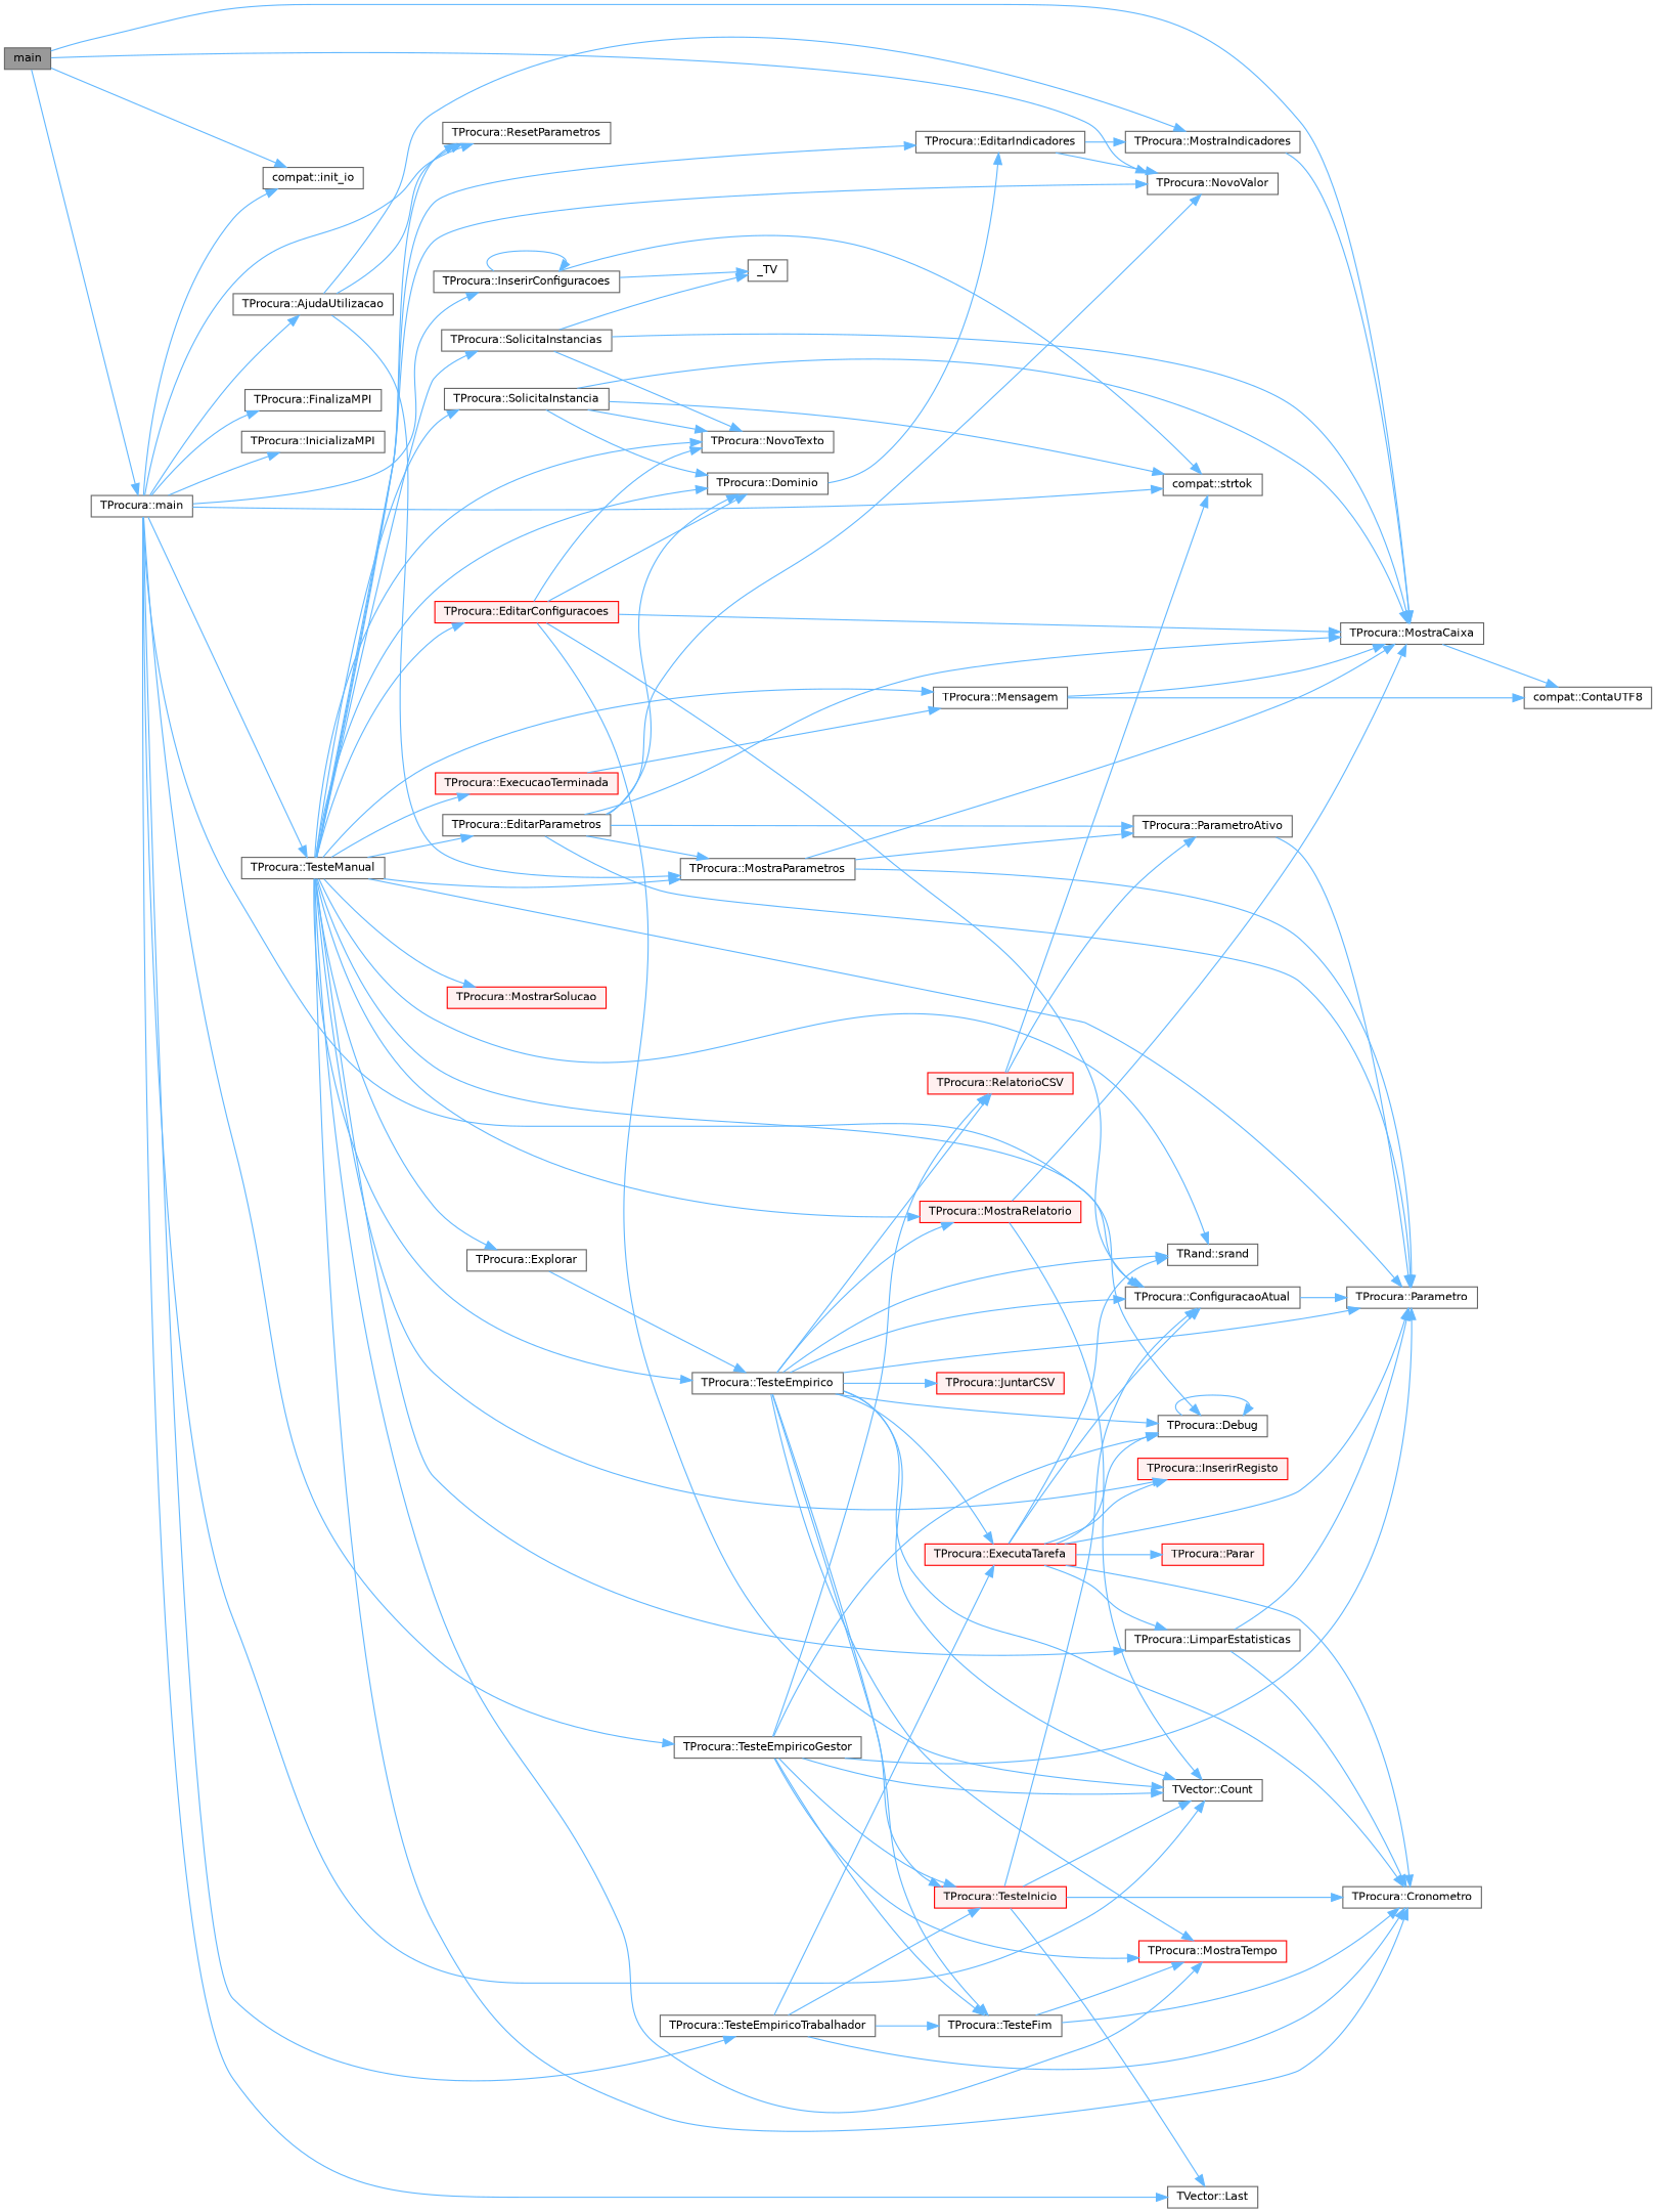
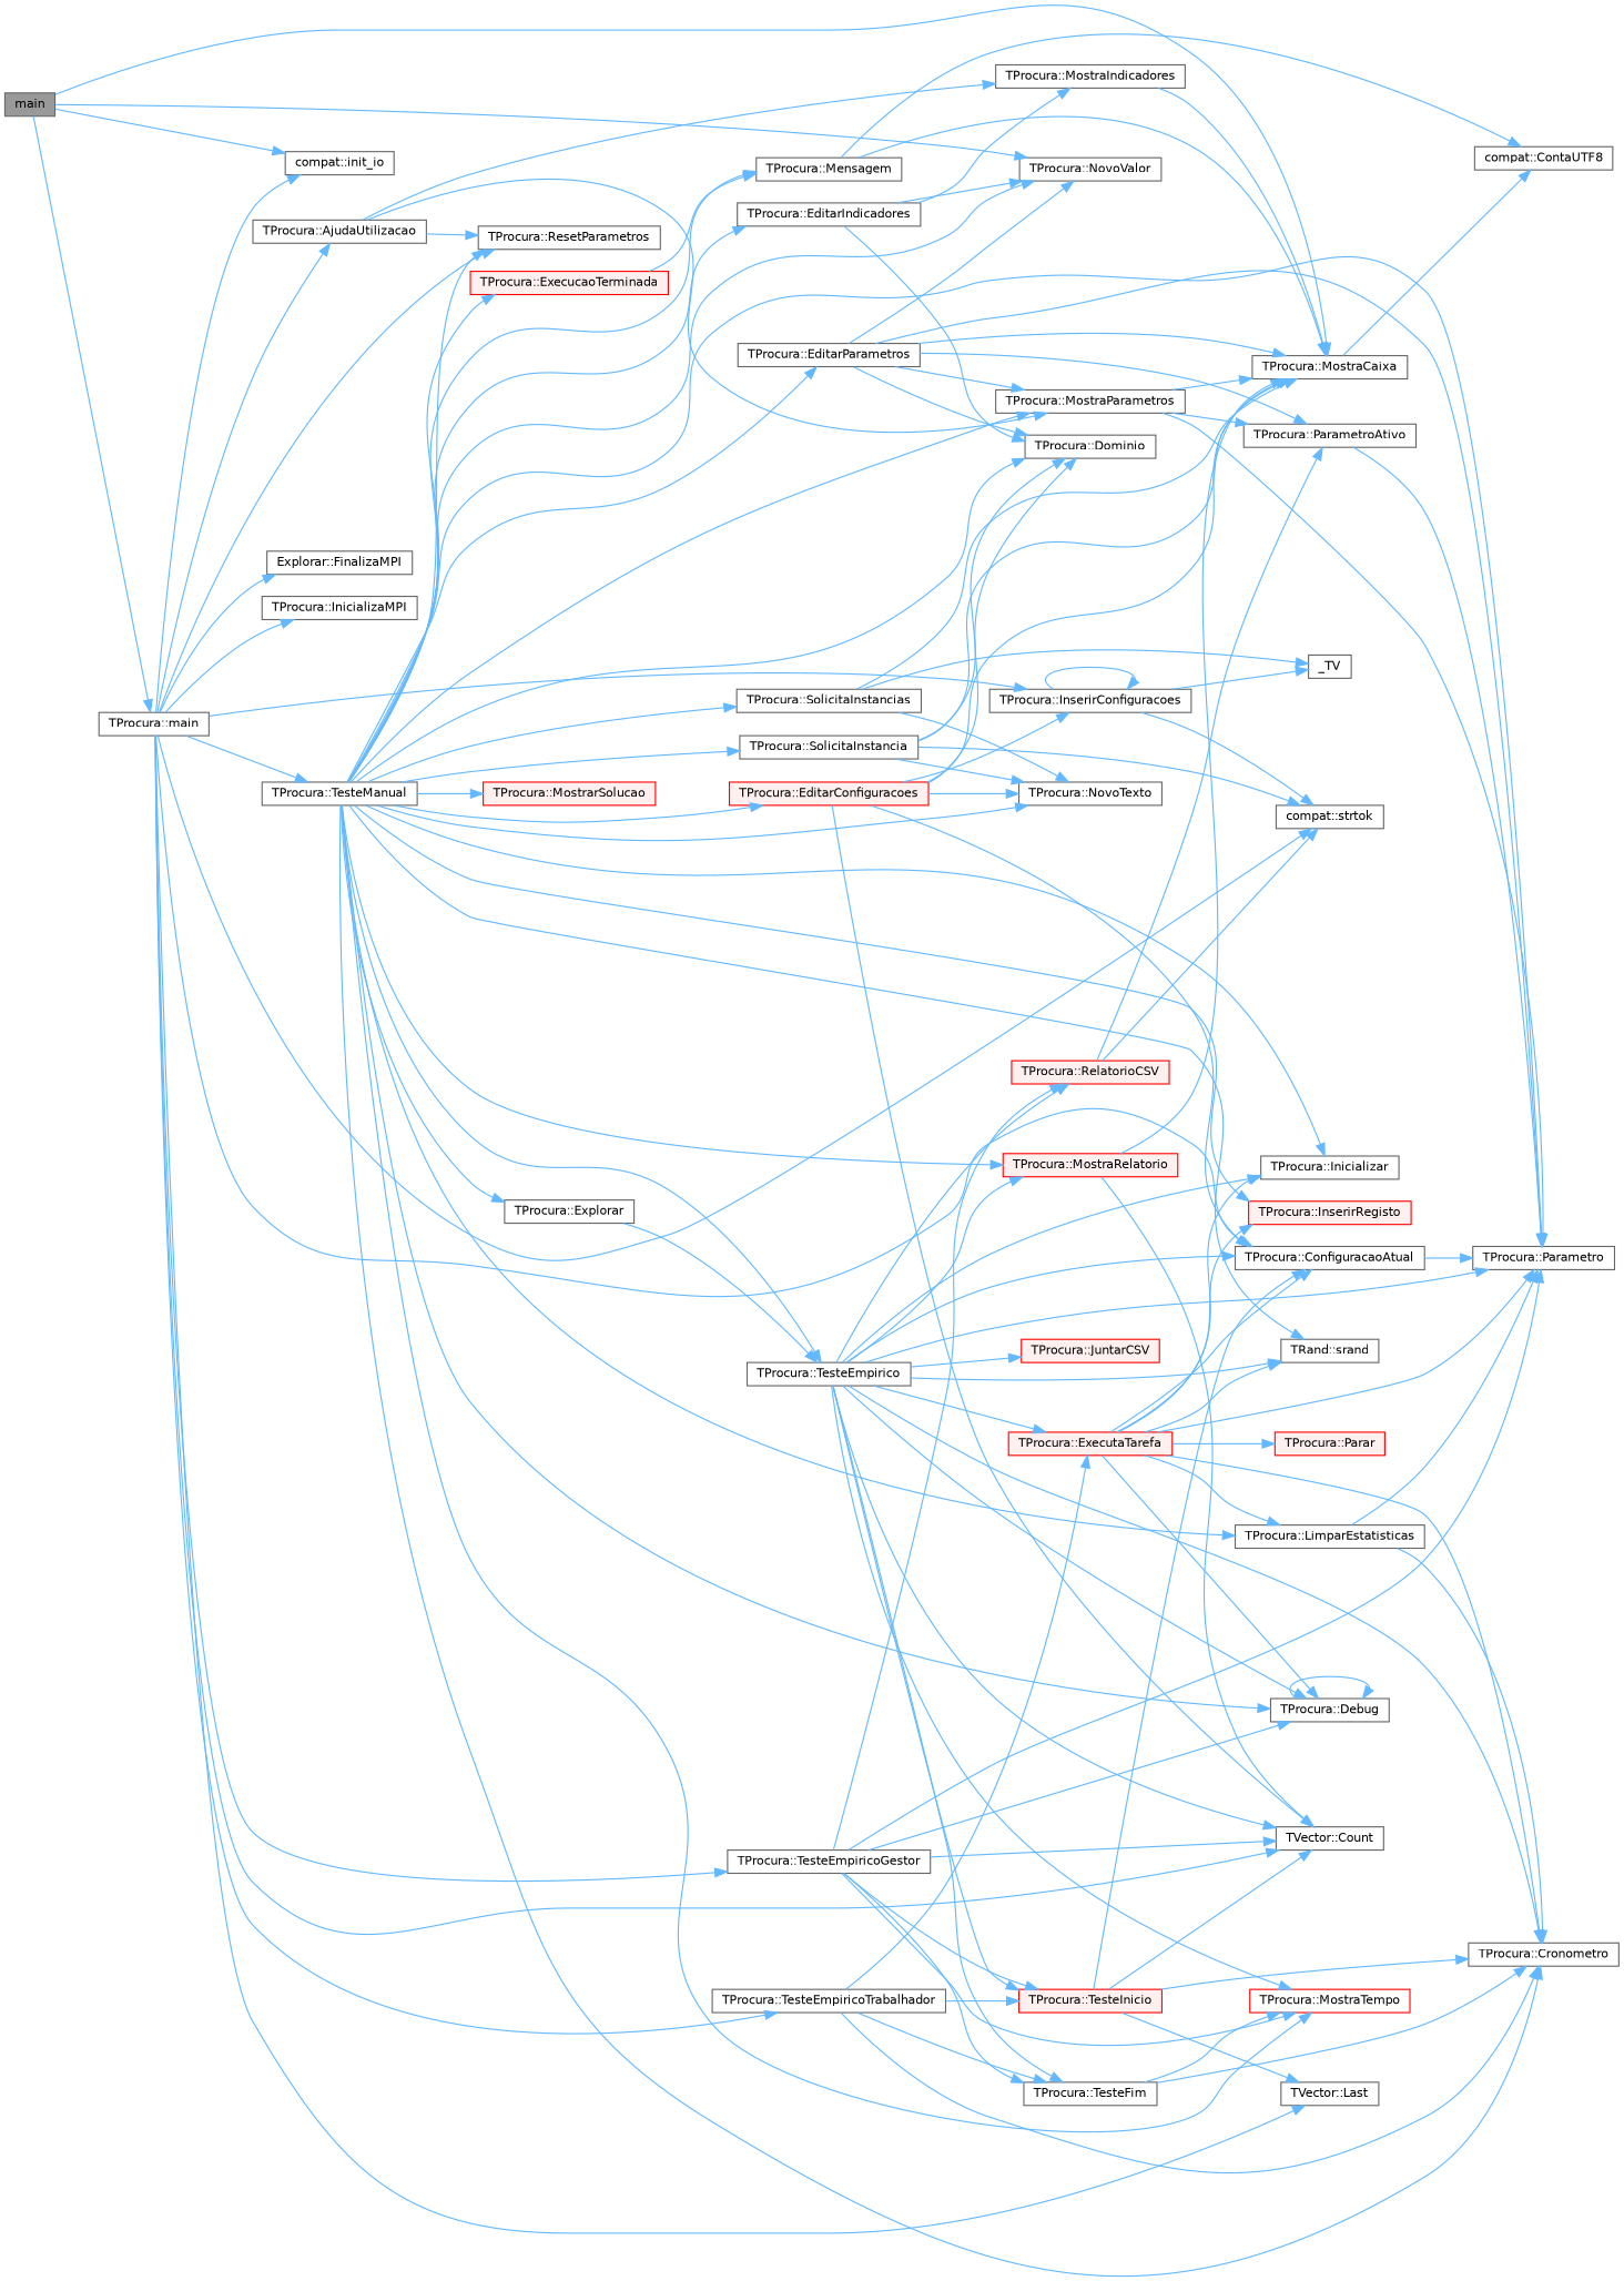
  digraph {
    rankdir=LR
    node [color=grey40 fillcolor=white fontname=Helvetica fontsize=10 shape=box style=filled]
    edge [color=steelblue1 fontname=Helvetica fontsize=10 labelfontname=Helvetica labelfontsize=10 style=solid]
    n1 [color=gray40 fillcolor=grey60 fontcolor=black height=0.2 label=main width=0.4]
    n2 [height=0.2 label="compat::init_io" width=0.4]
    n3 [height=0.2 label="TProcura::main" width=0.4]
    n4 [height=0.2 label="TProcura::MostraCaixa" width=0.4]
    n5 [height=0.2 label="TProcura::NovoValor" width=0.4]
    n6 [height=0.2 label="TProcura::AjudaUtilizacao" width=0.4]
    n7 [height=0.2 label="TProcura::ResetParametros" width=0.4]
    n8 [height=0.2 label="TProcura::ConfiguracaoAtual" width=0.4]
    n9 [height=0.2 label="TVector::Count" width=0.4]
-   n10 [height=0.2 label="TProcura::FinalizaMPI" width=0.4]
+   n10 [height=0.2 label="Explorar::FinalizaMPI" width=0.4]
    n11 [height=0.2 label="TProcura::InicializaMPI" width=0.4]
    n12 [height=0.2 label="TProcura::InserirConfiguracoes" width=0.4]
    n13 [height=0.2 label="compat::strtok" width=0.4]
    n14 [height=0.2 label="TVector::Last" width=0.4]
    n15 [height=0.2 label="TProcura::TesteEmpiricoGestor" width=0.4]
    n16 [height=0.2 label="TProcura::TesteEmpiricoTrabalhador" width=0.4]
    n17 [height=0.2 label="TProcura::TesteManual" width=0.4]
    n18 [height=0.2 label="compat::ContaUTF8" width=0.4]
    n19 [height=0.2 label="TProcura::MostraIndicadores" width=0.4]
    n20 [height=0.2 label="TProcura::MostraParametros" width=0.4]
    n21 [height=0.2 label="TProcura::Parametro" width=0.4]
    n22 [height=0.2 label=_TV width=0.4]
    n23 [height=0.2 label="TProcura::TesteEmpirico" width=0.4]
    n24 [height=0.2 label="TProcura::Cronometro" width=0.4]
    n25 [height=0.2 label="TProcura::Debug" width=0.4]
    n26 [color=red fillcolor="#FFF0F0" height=0.2 label="TProcura::ExecutaTarefa" width=0.4]
+   n27 [height=0.2 label="TProcura::Inicializar" width=0.4]
    n28 [height=0.2 label="TRand::srand" width=0.4]
    n29 [color=red fillcolor="#FFF0F0" height=0.2 label="TProcura::JuntarCSV" width=0.4]
    n30 [color=red fillcolor="#FFF0F0" height=0.2 label="TProcura::MostraRelatorio" width=0.4]
    n31 [color=red height=0.2 label="TProcura::MostraTempo" width=0.4]
    n32 [color=red fillcolor="#FFF0F0" height=0.2 label="TProcura::RelatorioCSV" width=0.4]
    n33 [height=0.2 label="TProcura::TesteFim" width=0.4]
    n34 [color=red fillcolor="#FFF0F0" height=0.2 label="TProcura::TesteInicio" width=0.4]
    n35 [color=red fillcolor="#FFF0F0" height=0.2 label="TProcura::InserirRegisto" width=0.4]
    n36 [height=0.2 label="TProcura::LimparEstatisticas" width=0.4]
    n37 [height=0.2 label="TProcura::Dominio" width=0.4]
    n38 [color=red fillcolor="#FFF0F0" height=0.2 label="TProcura::EditarConfiguracoes" width=0.4]
    n39 [height=0.2 label="TProcura::NovoTexto" width=0.4]
    n40 [height=0.2 label="TProcura::EditarIndicadores" width=0.4]
    n41 [height=0.2 label="TProcura::EditarParametros" width=0.4]
    n42 [color=red fillcolor="#FFF0F0" height=0.2 label="TProcura::ExecucaoTerminada" width=0.4]
    n43 [height=0.2 label="TProcura::Mensagem" width=0.4]
    n44 [height=0.2 label="TProcura::Explorar" width=0.4]
    n45 [color=red fillcolor="#FFF0F0" height=0.2 label="TProcura::MostrarSolucao" width=0.4]
    n46 [height=0.2 label="TProcura::SolicitaInstancia" width=0.4]
    n47 [height=0.2 label="TProcura::SolicitaInstancias" width=0.4]
    n48 [height=0.2 label="TProcura::ParametroAtivo" width=0.4]
    n49 [color=red fillcolor="#FFF0F0" height=0.2 label="TProcura::Parar" width=0.4]
    n1 -> n2
    n1 -> n3
    n1 -> n4
    n1 -> n5
    n3 -> n2
    n3 -> n6
    n3 -> n7
    n3 -> n8
    n3 -> n9
    n3 -> n10
    n3 -> n11
    n3 -> n12
    n3 -> n13
    n3 -> n14
    n3 -> n15
    n3 -> n16
    n3 -> n17
    n4 -> n18
    n6 -> n7
    n6 -> n19
    n6 -> n20
    n8 -> n21
    n12 -> n12
    n12 -> n13
    n12 -> n22
    n15 -> n9
    n15 -> n21
    n15 -> n25
    n15 -> n31
    n15 -> n32
    n15 -> n33
    n15 -> n34
    n16 -> n24
    n16 -> n26
    n16 -> n33
    n16 -> n34
    n17 -> n5
    n17 -> n7
    n17 -> n20
    n17 -> n21
    n17 -> n23
    n17 -> n24
    n17 -> n25
+   n17 -> n27
    n17 -> n28
    n17 -> n30
    n17 -> n31
    n17 -> n35
    n17 -> n36
    n17 -> n37
    n17 -> n38
    n17 -> n39
    n17 -> n40
    n17 -> n41
    n17 -> n42
    n17 -> n43
    n17 -> n44
    n17 -> n45
    n17 -> n46
    n17 -> n47
    n19 -> n4
    n20 -> n4
    n20 -> n21
    n20 -> n48
    n23 -> n8
    n23 -> n9
    n23 -> n21
    n23 -> n24
    n23 -> n25
    n23 -> n26
+   n23 -> n27
    n23 -> n28
    n23 -> n29
    n23 -> n30
    n23 -> n31
    n23 -> n32
    n23 -> n33
    n23 -> n34
    n25 -> n25
    n26 -> n8
    n26 -> n21
    n26 -> n24
    n26 -> n25
+   n26 -> n27
    n26 -> n28
    n26 -> n35
    n26 -> n36
    n26 -> n49
    n30 -> n4
    n30 -> n9
    n32 -> n13
    n32 -> n48
    n33 -> n24
    n33 -> n31
    n34 -> n8
    n34 -> n9
    n34 -> n14
    n34 -> n24
    n36 -> n21
    n36 -> n24
    n38 -> n4
    n38 -> n8
    n38 -> n9
+   n38 -> n12
    n38 -> n37
    n38 -> n39
    n40 -> n5
    n40 -> n19
-   n37 -> n40
+   n40 -> n37
    n41 -> n4
    n41 -> n5
    n41 -> n20
    n41 -> n21
    n41 -> n37
    n41 -> n48
    n42 -> n43
    n43 -> n4
    n43 -> n18
    n44 -> n23
    n46 -> n4
    n46 -> n13
    n46 -> n37
    n46 -> n39
    n47 -> n4
    n47 -> n22
    n47 -> n39
    n48 -> n21
  }
